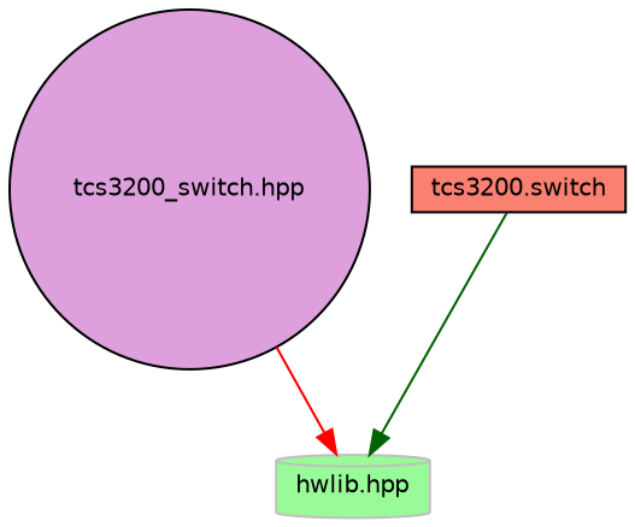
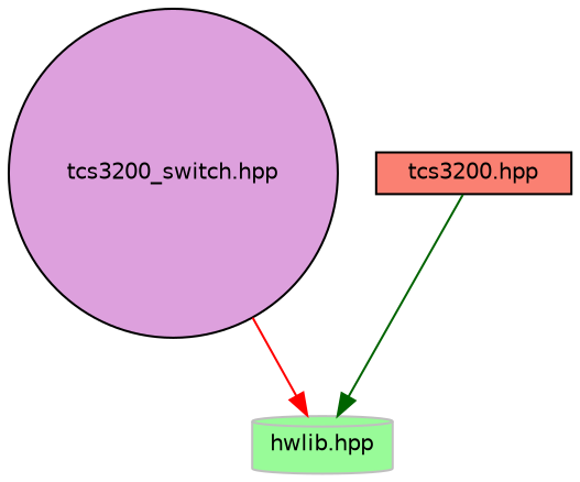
  digraph {
    node [color=black fontname=Helvetica fontsize=10 style=filled]
    edge [fontname=Helvetica fontsize=10 labelfontname=Helvetica labelfontsize=10 style=solid]
    n1 [fillcolor=plum fontcolor=black height=0.2 label="tcs3200_switch.hpp" shape=circle width=0.4]
    n2 [color=grey75 fillcolor=palegreen height=0.2 label="hwlib.hpp" shape=cylinder width=0.4]
-   n3 [fillcolor=salmon height=0.2 label="tcs3200.switch" shape=box width=0.4]
+   n3 [fillcolor=salmon height=0.2 label="tcs3200.hpp" shape=box width=0.4]
    n1 -> n2 [color=red]
    n3 -> n2 [color=darkgreen]
  }
